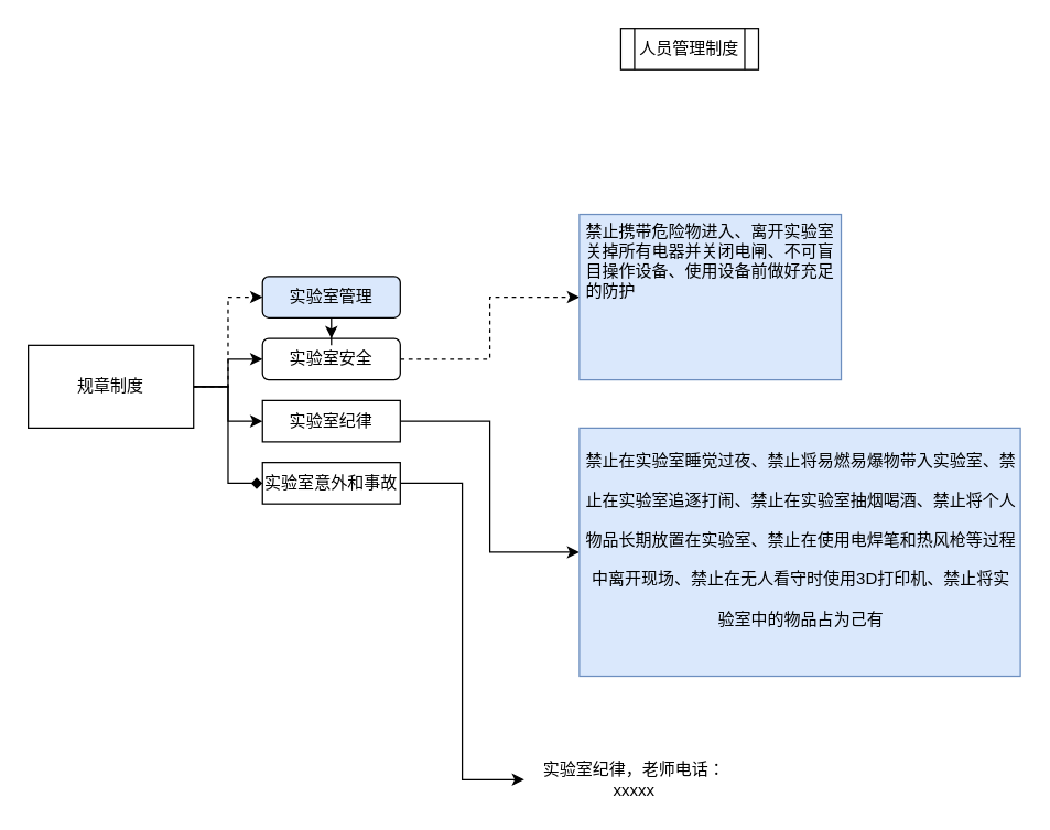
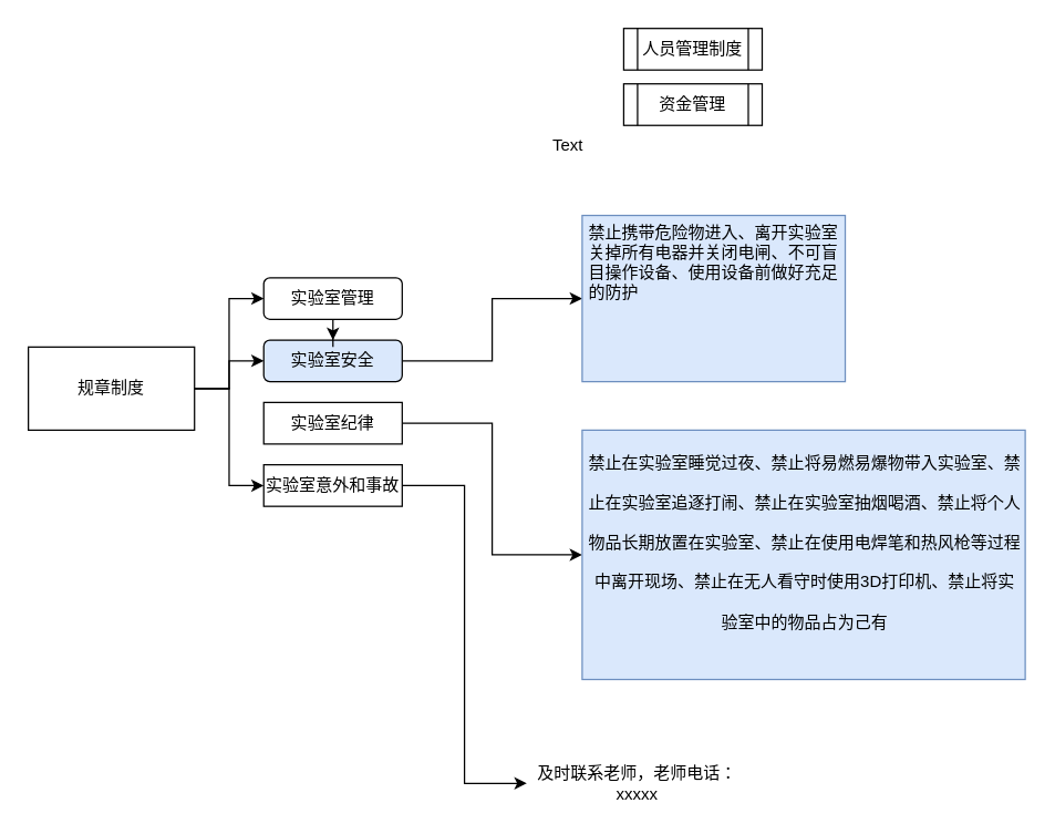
  <mxCell id="0" />
  <mxCell id="1" parent="0" />
- <mxCell id="2" value="" style="edgeStyle=orthogonalEdgeStyle;rounded=0;orthogonalLoop=1;jettySize=auto;html=1;entryX=0;entryY=0.5;entryDx=0;entryDy=0;endArrow=diamond;" edge="1" parent="1" source="6" target="12"><mxGeometry relative="1" as="geometry" /></mxCell>
+ <mxCell id="2" value="" style="edgeStyle=orthogonalEdgeStyle;rounded=0;orthogonalLoop=1;jettySize=auto;html=1;entryX=0;entryY=0.5;entryDx=0;entryDy=0;" edge="1" parent="1" source="6" target="12"><mxGeometry relative="1" as="geometry" /></mxCell>
  <mxCell id="3" style="edgeStyle=orthogonalEdgeStyle;rounded=0;orthogonalLoop=1;jettySize=auto;html=1;entryX=0;entryY=0.5;entryDx=0;entryDy=0;" edge="1" parent="1" source="6" target="8"><mxGeometry relative="1" as="geometry" /></mxCell>
- <mxCell id="4" style="edgeStyle=orthogonalEdgeStyle;rounded=0;orthogonalLoop=1;jettySize=auto;html=1;entryX=0;entryY=0.5;entryDx=0;entryDy=0;dashed=1;" edge="1" parent="1" source="6" target="10"><mxGeometry relative="1" as="geometry" /></mxCell>
- <mxCell id="5" style="edgeStyle=orthogonalEdgeStyle;rounded=0;orthogonalLoop=1;jettySize=auto;html=1;" edge="1" parent="1" source="6" target="14"><mxGeometry relative="1" as="geometry" /></mxCell>
+ <mxCell id="4" style="edgeStyle=orthogonalEdgeStyle;rounded=0;orthogonalLoop=1;jettySize=auto;html=1;entryX=0;entryY=0.5;entryDx=0;entryDy=0;" edge="1" parent="1" source="6" target="10"><mxGeometry relative="1" as="geometry" /></mxCell>
  <mxCell id="6" value="规章制度" style="rounded=0;whiteSpace=wrap;html=1;" vertex="1" parent="1"><mxGeometry x="20" y="250" width="120" height="60" as="geometry" /></mxCell>
- <mxCell id="7" style="edgeStyle=orthogonalEdgeStyle;rounded=0;orthogonalLoop=1;jettySize=auto;html=1;dashed=1;" edge="1" parent="1" source="8" target="19"><mxGeometry relative="1" as="geometry"><mxPoint x="410" y="230" as="targetPoint" /></mxGeometry></mxCell>
- <mxCell id="8" value="实验室安全" style="rounded=1;whiteSpace=wrap;html=1;" vertex="1" parent="1"><mxGeometry x="190" y="245" width="100" height="30" as="geometry" /></mxCell>
+ <mxCell id="7" style="edgeStyle=orthogonalEdgeStyle;rounded=0;orthogonalLoop=1;jettySize=auto;html=1;" edge="1" parent="1" source="8" target="19"><mxGeometry relative="1" as="geometry"><mxPoint x="410" y="230" as="targetPoint" /></mxGeometry></mxCell>
+ <mxCell id="8" value="实验室安全" style="rounded=1;whiteSpace=wrap;html=1;fillColor=#dae8fc;" vertex="1" parent="1"><mxGeometry x="190" y="245" width="100" height="30" as="geometry" /></mxCell>
  <mxCell id="9" style="edgeStyle=orthogonalEdgeStyle;rounded=0;orthogonalLoop=1;jettySize=auto;html=1;" edge="1" parent="1" source="10" target="8"><mxGeometry relative="1" as="geometry"><mxPoint x="360" y="95" as="targetPoint" /></mxGeometry></mxCell>
- <mxCell id="10" value="实验室管理" style="rounded=1;whiteSpace=wrap;html=1;fillColor=#dae8fc;" vertex="1" parent="1"><mxGeometry x="190" y="200" width="100" height="30" as="geometry" /></mxCell>
+ <mxCell id="10" value="实验室管理" style="rounded=1;whiteSpace=wrap;html=1;" vertex="1" parent="1"><mxGeometry x="190" y="200" width="100" height="30" as="geometry" /></mxCell>
  <mxCell id="11" style="edgeStyle=orthogonalEdgeStyle;rounded=0;orthogonalLoop=1;jettySize=auto;html=1;entryX=0;entryY=0.5;entryDx=0;entryDy=0;" edge="1" parent="1" source="12" target="16"><mxGeometry relative="1" as="geometry" /></mxCell>
  <mxCell id="12" value="实验室意外和事故" style="whiteSpace=wrap;html=1;rounded=0;" vertex="1" parent="1"><mxGeometry x="190" y="335" width="100" height="30" as="geometry" /></mxCell>
  <mxCell id="13" style="edgeStyle=orthogonalEdgeStyle;rounded=0;orthogonalLoop=1;jettySize=auto;html=1;entryX=0;entryY=0.5;entryDx=0;entryDy=0;" edge="1" parent="1" source="14" target="20"><mxGeometry relative="1" as="geometry"><mxPoint x="380" y="325" as="targetPoint" /></mxGeometry></mxCell>
  <mxCell id="14" value="实验室纪律" style="whiteSpace=wrap;html=1;rounded=0;" vertex="1" parent="1"><mxGeometry x="190" y="290" width="100" height="30" as="geometry" /></mxCell>
- <mxCell id="16" value="实验室纪律，老师电话：xxxxx" style="text;html=1;strokeColor=none;fillColor=none;align=center;verticalAlign=middle;whiteSpace=wrap;rounded=0;" vertex="1" parent="1"><mxGeometry x="380" y="550" width="160" height="30" as="geometry" /></mxCell>
+ <mxCell id="15" value="Text" style="text;html=1;strokeColor=none;fillColor=none;align=center;verticalAlign=middle;whiteSpace=wrap;rounded=0;" vertex="1" parent="1"><mxGeometry x="380" y="90" width="60" height="30" as="geometry" /></mxCell>
+ <mxCell id="16" value="及时联系老师，老师电话：xxxxx" style="text;html=1;strokeColor=none;fillColor=none;align=center;verticalAlign=middle;whiteSpace=wrap;rounded=0;" vertex="1" parent="1"><mxGeometry x="380" y="550" width="160" height="30" as="geometry" /></mxCell>
+ <mxCell id="17" value="资金管理" style="shape=process;whiteSpace=wrap;html=1;backgroundOutline=1;" vertex="1" parent="1"><mxGeometry x="450" y="60" width="100" height="30" as="geometry" /></mxCell>
  <mxCell id="18" value="人员管理制度" style="shape=process;whiteSpace=wrap;html=1;backgroundOutline=1;" vertex="1" parent="1"><mxGeometry x="450" y="20" width="100" height="30" as="geometry" /></mxCell>
  <mxCell id="19" value="&lt;h1&gt;&lt;/h1&gt;&lt;span style=&quot;text-align: center; background-color: initial;&quot;&gt;禁止携带危险物进入、离开实验室关掉所有电器并关闭电闸、&lt;/span&gt;不可盲目操作设备、使用设备前做好充足的防护" style="text;html=1;strokeColor=#6c8ebf;fillColor=#dae8fc;spacing=5;spacingTop=-20;whiteSpace=wrap;overflow=hidden;rounded=0;" vertex="1" parent="1"><mxGeometry x="420" y="155" width="190" height="120" as="geometry" /></mxCell>
  <mxCell id="20" value="&lt;h1 style=&quot;text-align: center;&quot;&gt;&lt;span style=&quot;background-color: initial; font-size: 12px; font-weight: normal; text-align: left;&quot;&gt;禁止在实验室睡觉过夜、禁止将易燃易爆物带入实验室、禁止在实验室追逐打闹、禁止在实验室抽烟喝酒、禁止将个人物品长期放置在实验室、禁止在使用电焊笔和热风枪等过程中离开现场、禁止在无人看守时使用3D打印机、禁止将实验室中的物品占为己有&lt;/span&gt;&lt;br&gt;&lt;/h1&gt;" style="text;html=1;strokeColor=#6c8ebf;fillColor=#dae8fc;spacing=5;spacingTop=-20;whiteSpace=wrap;overflow=hidden;rounded=0;" vertex="1" parent="1"><mxGeometry x="420" y="310" width="320" height="180" as="geometry" /></mxCell>
